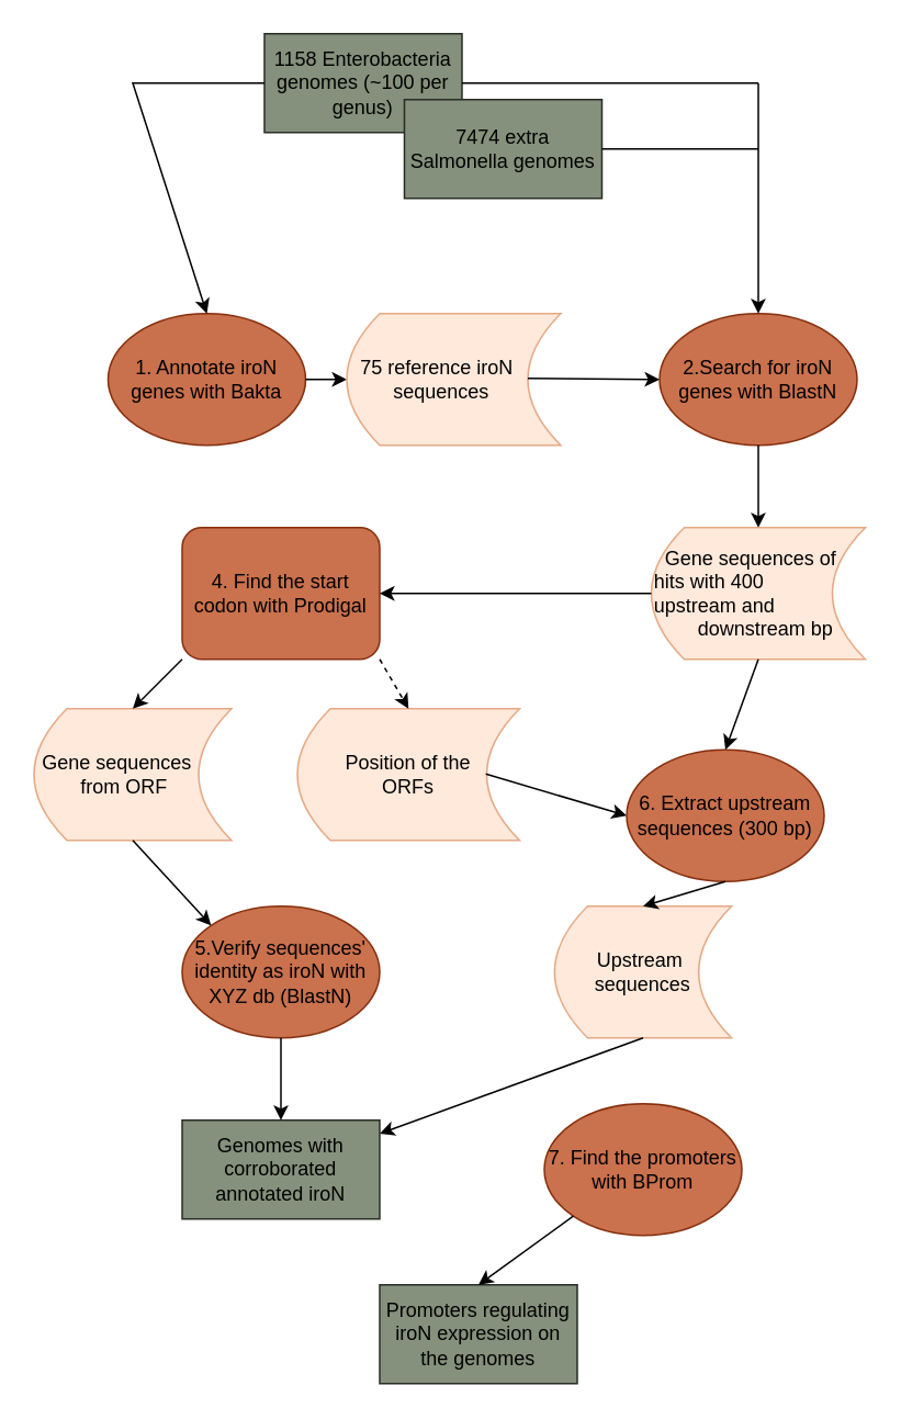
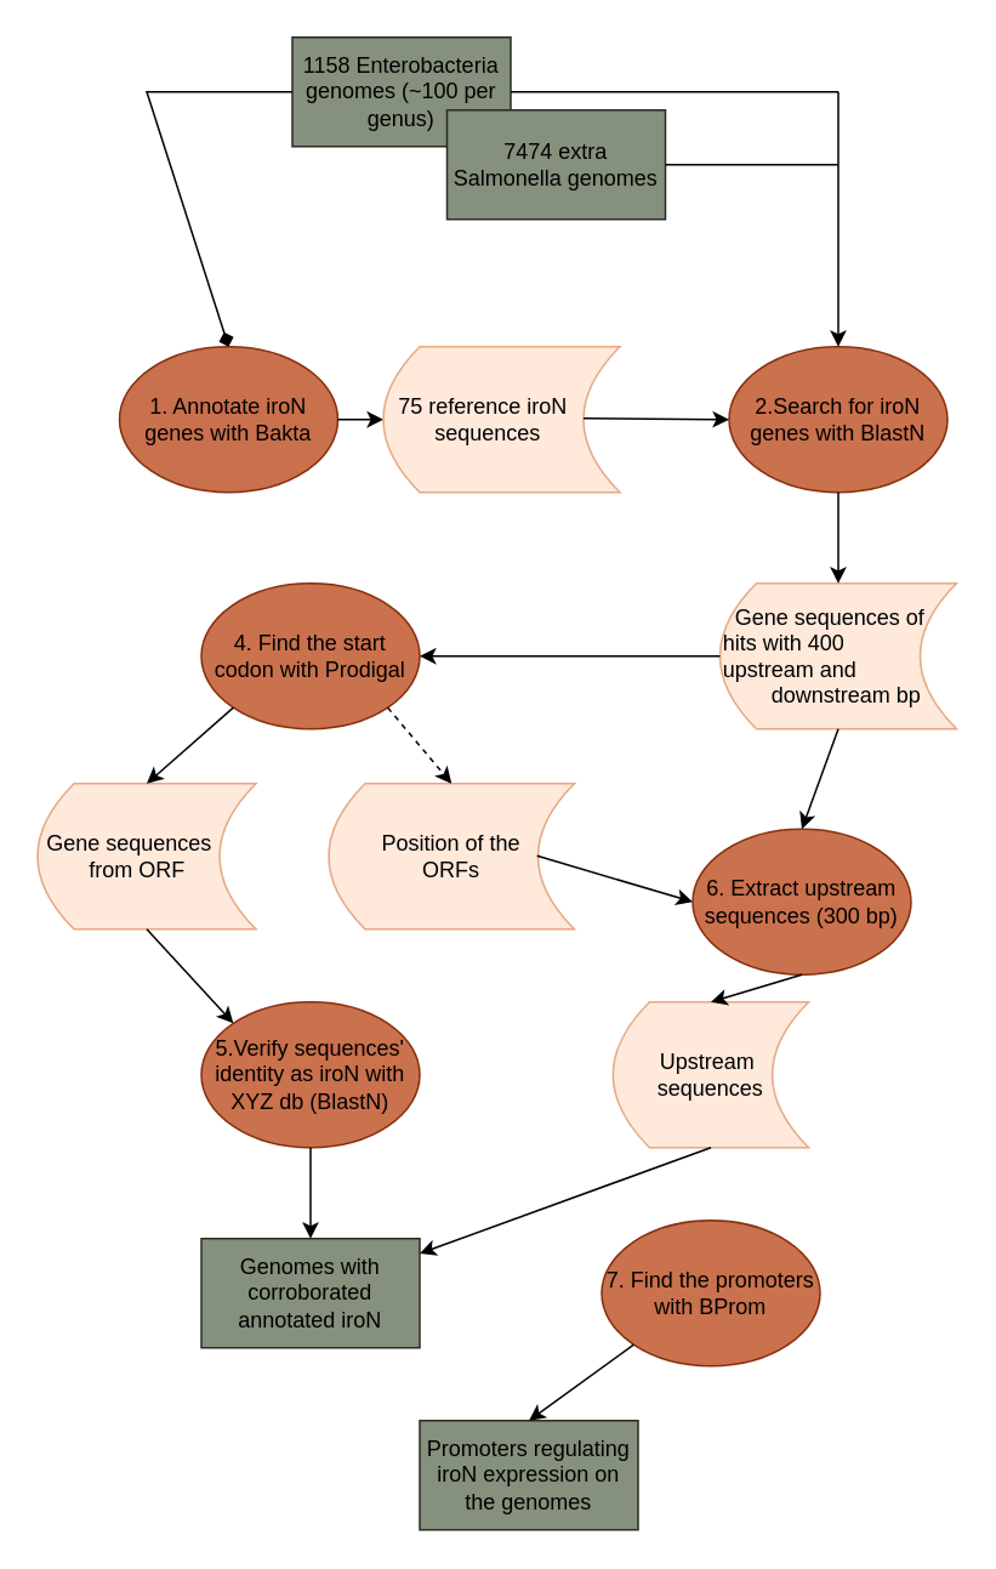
  <mxCell id="0" />
  <mxCell id="1" parent="0" />
  <mxCell id="2" value="1. Annotate iroN genes with Bakta" style="ellipse;whiteSpace=wrap;html=1;fillColor=#c9704c;strokeColor=#862F0D;" parent="1" vertex="1"><mxGeometry x="65" y="190" width="120" height="80" as="geometry" /></mxCell>
  <mxCell id="3" value="1158 Enterobacteria genomes (~100 per genus)" style="rounded=0;whiteSpace=wrap;html=1;fillColor=#85917C;strokeColor=#292D26;" parent="1" vertex="1"><mxGeometry x="160" y="20" width="120" height="60" as="geometry" /></mxCell>
  <mxCell id="4" value="7. Find the promoters with BProm" style="ellipse;whiteSpace=wrap;html=1;fillColor=#CA714D;strokeColor=#862F0D;" parent="1" vertex="1"><mxGeometry x="330" y="670" width="120" height="80" as="geometry" /></mxCell>
  <mxCell id="5" value="Promoters regulating iroN expression on the genomes" style="rounded=0;whiteSpace=wrap;html=1;fillColor=#85917C;strokeColor=#292D26;" parent="1" vertex="1"><mxGeometry x="230" y="780" width="120" height="60" as="geometry" /></mxCell>
  <mxCell id="6" value="" style="endArrow=classic;html=1;rounded=0;exitX=1;exitY=0.5;exitDx=0;exitDy=0;entryX=0;entryY=0.5;entryDx=0;entryDy=0;" parent="1" source="2" target="8" edge="1"><mxGeometry width="50" height="50" relative="1" as="geometry"><mxPoint x="340" y="430" as="sourcePoint" /><mxPoint x="210" y="220" as="targetPoint" /></mxGeometry></mxCell>
- <mxCell id="7" value="" style="endArrow=classic;html=1;rounded=0;exitX=0;exitY=0.5;exitDx=0;exitDy=0;entryX=0.5;entryY=0;entryDx=0;entryDy=0;" parent="1" source="3" target="2" edge="1"><mxGeometry width="50" height="50" relative="1" as="geometry"><mxPoint x="340" y="430" as="sourcePoint" /><mxPoint x="390" y="380" as="targetPoint" /><Array as="points"><mxPoint x="80" y="50" /></Array></mxGeometry></mxCell>
+ <mxCell id="7" value="" style="endArrow=diamond;html=1;rounded=0;exitX=0;exitY=0.5;exitDx=0;exitDy=0;entryX=0.5;entryY=0;entryDx=0;entryDy=0;" parent="1" source="3" target="2" edge="1"><mxGeometry width="50" height="50" relative="1" as="geometry"><mxPoint x="340" y="430" as="sourcePoint" /><mxPoint x="390" y="380" as="targetPoint" /><Array as="points"><mxPoint x="80" y="50" /></Array></mxGeometry></mxCell>
  <mxCell id="8" value="&lt;div align=&quot;left&quot;&gt;&amp;nbsp; 75 reference iroN&amp;nbsp;&amp;nbsp;&amp;nbsp; &lt;span style=&quot;white-space: pre;&quot;&gt;&#09;&lt;/span&gt;sequences&lt;/div&gt;" style="shape=dataStorage;whiteSpace=wrap;html=1;fixedSize=1;align=left;fillColor=#FFE9DB;strokeColor=#E5AA85;" parent="1" vertex="1"><mxGeometry x="210" y="190" width="130" height="80" as="geometry" /></mxCell>
  <mxCell id="9" value="2.Search for iroN genes with BlastN" style="ellipse;whiteSpace=wrap;html=1;fillColor=#CA714D;strokeColor=#862f0d;" parent="1" vertex="1"><mxGeometry x="400" y="190" width="120" height="80" as="geometry" /></mxCell>
  <mxCell id="10" value="" style="endArrow=classic;html=1;rounded=0;entryX=0;entryY=0.5;entryDx=0;entryDy=0;exitX=0.846;exitY=0.492;exitDx=0;exitDy=0;exitPerimeter=0;" parent="1" source="8" target="9" edge="1"><mxGeometry width="50" height="50" relative="1" as="geometry"><mxPoint x="340" y="220" as="sourcePoint" /><mxPoint x="410" y="220" as="targetPoint" /></mxGeometry></mxCell>
  <mxCell id="11" value="" style="endArrow=classic;html=1;rounded=0;entryX=0.5;entryY=0;entryDx=0;entryDy=0;" parent="1" target="9" edge="1"><mxGeometry width="50" height="50" relative="1" as="geometry"><mxPoint x="460" y="50" as="sourcePoint" /><mxPoint x="330" y="300" as="targetPoint" /></mxGeometry></mxCell>
  <mxCell id="12" value="&lt;div&gt;&amp;nbsp; Gene sequences of&amp;nbsp;&lt;/div&gt;&lt;div&gt;hits with 400&amp;nbsp;&lt;/div&gt;&lt;div&gt;upstream and &lt;span style=&quot;white-space: pre;&quot;&gt;&#09;&lt;/span&gt;downstream bp&lt;/div&gt;" style="shape=dataStorage;whiteSpace=wrap;html=1;fixedSize=1;align=left;fillColor=#FFE9DB;strokeColor=#E5AA85;" parent="1" vertex="1"><mxGeometry x="395" y="320" width="130" height="80" as="geometry" /></mxCell>
  <mxCell id="13" value="" style="endArrow=classic;html=1;rounded=0;exitX=0.5;exitY=1;exitDx=0;exitDy=0;entryX=0.5;entryY=0;entryDx=0;entryDy=0;" parent="1" source="9" target="12" edge="1"><mxGeometry width="50" height="50" relative="1" as="geometry"><mxPoint x="520" y="400" as="sourcePoint" /><mxPoint x="570" y="350" as="targetPoint" /></mxGeometry></mxCell>
- <mxCell id="14" value="4. Find the start codon with Prodigal" style="whiteSpace=wrap;html=1;fillColor=#CA714D;strokeColor=#862F0D;rounded=1;" parent="1" vertex="1"><mxGeometry x="110" y="320" width="120" height="80" as="geometry" /></mxCell>
+ <mxCell id="14" value="4. Find the start codon with Prodigal" style="ellipse;whiteSpace=wrap;html=1;fillColor=#CA714D;strokeColor=#862F0D;" parent="1" vertex="1"><mxGeometry x="110" y="320" width="120" height="80" as="geometry" /></mxCell>
  <mxCell id="15" value="" style="endArrow=classic;html=1;rounded=0;exitX=0;exitY=0.5;exitDx=0;exitDy=0;entryX=1;entryY=0.5;entryDx=0;entryDy=0;" parent="1" source="12" target="14" edge="1"><mxGeometry width="50" height="50" relative="1" as="geometry"><mxPoint x="200" y="440" as="sourcePoint" /><mxPoint x="250" y="390" as="targetPoint" /></mxGeometry></mxCell>
  <mxCell id="16" value="&lt;div align=&quot;center&quot;&gt;&amp;nbsp;Position of the&amp;nbsp;&lt;/div&gt;&lt;div align=&quot;center&quot;&gt;ORFs&lt;/div&gt;" style="shape=dataStorage;whiteSpace=wrap;html=1;fixedSize=1;align=center;fillColor=#FFE9DB;strokeColor=#E5AA85;" parent="1" vertex="1"><mxGeometry x="180" y="430" width="135" height="80" as="geometry" /></mxCell>
  <mxCell id="17" value="&lt;div&gt;&amp;nbsp;Gene sequences&amp;nbsp;&lt;/div&gt;&lt;div&gt;&lt;span style=&quot;white-space: pre;&quot;&gt;&#09;&lt;/span&gt;from ORF&lt;/div&gt;" style="shape=dataStorage;whiteSpace=wrap;html=1;fixedSize=1;align=left;fillColor=#FFE9DB;strokeColor=#E5AA85;" parent="1" vertex="1"><mxGeometry x="20" y="430" width="120" height="80" as="geometry" /></mxCell>
  <mxCell id="18" value="5.Verify sequences' identity as iroN with XYZ db (BlastN)" style="ellipse;whiteSpace=wrap;html=1;fillColor=#CA714D;strokeColor=#862F0D;" parent="1" vertex="1"><mxGeometry x="110" y="550" width="120" height="80" as="geometry" /></mxCell>
  <mxCell id="19" value="Genomes with corroborated annotated iroN" style="rounded=0;whiteSpace=wrap;html=1;fillColor=#85917C;strokeColor=#292D26;" parent="1" vertex="1"><mxGeometry x="110" y="680" width="120" height="60" as="geometry" /></mxCell>
  <mxCell id="20" value="6. Extract upstream sequences (300 bp)" style="ellipse;whiteSpace=wrap;html=1;fillColor=#CA714D;strokeColor=#862F0D;" parent="1" vertex="1"><mxGeometry x="380" y="455" width="120" height="80" as="geometry" /></mxCell>
  <mxCell id="21" value="&lt;div&gt;Upstream&amp;nbsp;&lt;/div&gt;&lt;div&gt;sequences&lt;/div&gt;" style="shape=dataStorage;whiteSpace=wrap;html=1;fixedSize=1;align=center;fillColor=#FFE9DB;strokeColor=#E5AA85;" parent="1" vertex="1"><mxGeometry x="336.25" y="550" width="107.5" height="80" as="geometry" /></mxCell>
  <mxCell id="22" value="7474 extra Salmonella genomes" style="rounded=0;whiteSpace=wrap;html=1;fillColor=#85917C;strokeColor=#292D26;" parent="1" vertex="1"><mxGeometry x="245" y="60" width="120" height="60" as="geometry" /></mxCell>
  <mxCell id="23" value="" style="endArrow=classic;html=1;rounded=0;exitX=0;exitY=1;exitDx=0;exitDy=0;entryX=0.5;entryY=0;entryDx=0;entryDy=0;" edge="1" parent="1" source="14" target="17"><mxGeometry width="50" height="50" relative="1" as="geometry"><mxPoint x="280" y="490" as="sourcePoint" /><mxPoint x="330" y="440" as="targetPoint" /></mxGeometry></mxCell>
  <mxCell id="24" value="" style="endArrow=classic;html=1;rounded=0;exitX=1;exitY=1;exitDx=0;exitDy=0;entryX=0.5;entryY=0;entryDx=0;entryDy=0;dashed=1;" edge="1" parent="1" source="14" target="16"><mxGeometry width="50" height="50" relative="1" as="geometry"><mxPoint x="168" y="398" as="sourcePoint" /><mxPoint x="90" y="440" as="targetPoint" /></mxGeometry></mxCell>
  <mxCell id="25" value="" style="endArrow=classic;html=1;rounded=0;exitX=0.5;exitY=1;exitDx=0;exitDy=0;entryX=0.5;entryY=0;entryDx=0;entryDy=0;" edge="1" parent="1" source="12" target="20"><mxGeometry width="50" height="50" relative="1" as="geometry"><mxPoint x="252" y="398" as="sourcePoint" /><mxPoint x="318" y="440" as="targetPoint" /></mxGeometry></mxCell>
  <mxCell id="26" value="" style="endArrow=classic;html=1;rounded=0;exitX=0.848;exitY=0.496;exitDx=0;exitDy=0;entryX=0;entryY=0.5;entryDx=0;entryDy=0;exitPerimeter=0;" edge="1" parent="1" source="16" target="20"><mxGeometry width="50" height="50" relative="1" as="geometry"><mxPoint x="465" y="410" as="sourcePoint" /><mxPoint x="465" y="440" as="targetPoint" /></mxGeometry></mxCell>
  <mxCell id="27" value="" style="endArrow=classic;html=1;rounded=0;exitX=0.5;exitY=1;exitDx=0;exitDy=0;entryX=0;entryY=0;entryDx=0;entryDy=0;" edge="1" parent="1" source="17" target="18"><mxGeometry width="50" height="50" relative="1" as="geometry"><mxPoint x="138" y="398" as="sourcePoint" /><mxPoint x="90" y="440" as="targetPoint" /></mxGeometry></mxCell>
  <mxCell id="28" value="" style="endArrow=classic;html=1;rounded=0;exitX=0.5;exitY=1;exitDx=0;exitDy=0;entryX=0.5;entryY=0;entryDx=0;entryDy=0;" edge="1" parent="1" source="18" target="19"><mxGeometry width="50" height="50" relative="1" as="geometry"><mxPoint x="148" y="408" as="sourcePoint" /><mxPoint x="100" y="450" as="targetPoint" /></mxGeometry></mxCell>
  <mxCell id="29" value="" style="endArrow=classic;html=1;rounded=0;exitX=0.5;exitY=1;exitDx=0;exitDy=0;entryX=0.5;entryY=0;entryDx=0;entryDy=0;" edge="1" parent="1" source="20" target="21"><mxGeometry width="50" height="50" relative="1" as="geometry"><mxPoint x="180" y="640" as="sourcePoint" /><mxPoint x="180" y="690" as="targetPoint" /></mxGeometry></mxCell>
  <mxCell id="30" value="" style="endArrow=classic;html=1;rounded=0;exitX=0.5;exitY=1;exitDx=0;exitDy=0;" edge="1" parent="1" source="21" target="19"><mxGeometry width="50" height="50" relative="1" as="geometry"><mxPoint x="180" y="640" as="sourcePoint" /><mxPoint x="180" y="690" as="targetPoint" /></mxGeometry></mxCell>
  <mxCell id="31" value="" style="endArrow=classic;html=1;rounded=0;exitX=0;exitY=1;exitDx=0;exitDy=0;entryX=0.5;entryY=0;entryDx=0;entryDy=0;" edge="1" parent="1" source="4" target="5"><mxGeometry width="50" height="50" relative="1" as="geometry"><mxPoint x="400" y="640" as="sourcePoint" /><mxPoint x="400" y="680" as="targetPoint" /></mxGeometry></mxCell>
  <mxCell id="32" value="" style="endArrow=none;html=1;rounded=0;exitX=1;exitY=0.5;exitDx=0;exitDy=0;" edge="1" parent="1" source="3"><mxGeometry width="50" height="50" relative="1" as="geometry"><mxPoint x="400" y="90" as="sourcePoint" /><mxPoint x="460" y="50" as="targetPoint" /></mxGeometry></mxCell>
  <mxCell id="33" value="" style="endArrow=none;html=1;rounded=0;exitX=1;exitY=0.5;exitDx=0;exitDy=0;" edge="1" parent="1" source="22"><mxGeometry width="50" height="50" relative="1" as="geometry"><mxPoint x="390" y="80" as="sourcePoint" /><mxPoint x="460" y="90" as="targetPoint" /></mxGeometry></mxCell>
